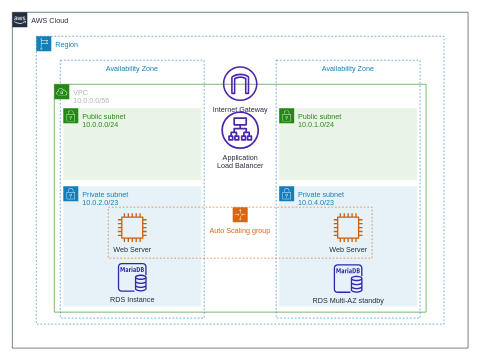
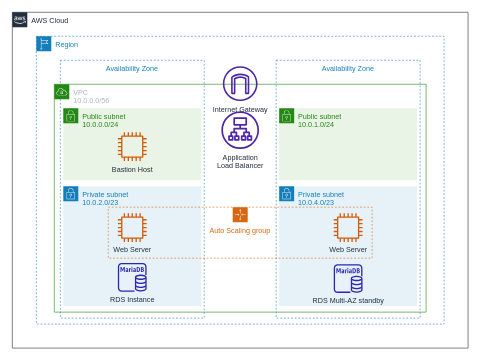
  <mxCell id="0" />
  <mxCell id="1" parent="0" />
  <mxCell id="2" value="AWS Cloud" style="points=[[0,0],[0.25,0],[0.5,0],[0.75,0],[1,0],[1,0.25],[1,0.5],[1,0.75],[1,1],[0.75,1],[0.5,1],[0.25,1],[0,1],[0,0.75],[0,0.5],[0,0.25]];outlineConnect=0;gradientColor=none;html=1;whiteSpace=wrap;fontSize=12;fontStyle=0;container=1;pointerEvents=0;collapsible=0;recursiveResize=0;shape=mxgraph.aws4.group;grIcon=mxgraph.aws4.group_aws_cloud_alt;strokeColor=#232F3E;fillColor=none;verticalAlign=top;align=left;spacingLeft=30;fontColor=#232F3E;dashed=0;" vertex="1" parent="1"><mxGeometry x="20" y="20" width="760" height="560" as="geometry" /></mxCell>
  <mxCell id="3" value="Region" style="points=[[0,0],[0.25,0],[0.5,0],[0.75,0],[1,0],[1,0.25],[1,0.5],[1,0.75],[1,1],[0.75,1],[0.5,1],[0.25,1],[0,1],[0,0.75],[0,0.5],[0,0.25]];outlineConnect=0;gradientColor=none;html=1;whiteSpace=wrap;fontSize=12;fontStyle=0;container=1;pointerEvents=0;collapsible=0;recursiveResize=0;shape=mxgraph.aws4.group;grIcon=mxgraph.aws4.group_region;strokeColor=#147EBA;fillColor=none;verticalAlign=top;align=left;spacingLeft=30;fontColor=#147EBA;dashed=1;" vertex="1" parent="2"><mxGeometry x="40" y="40" width="680" height="480" as="geometry" /></mxCell>
  <mxCell id="4" value="Availability Zone" style="fillColor=none;strokeColor=#147EBA;dashed=1;verticalAlign=top;fontStyle=0;fontColor=#147EBA;" vertex="1" parent="3"><mxGeometry x="400" y="40" width="240" height="430" as="geometry" /></mxCell>
  <mxCell id="5" value="Availability Zone" style="fillColor=none;strokeColor=#147EBA;dashed=1;verticalAlign=top;fontStyle=0;fontColor=#147EBA;" vertex="1" parent="3"><mxGeometry x="40" y="40" width="240" height="430" as="geometry" /></mxCell>
  <mxCell id="6" value="VPC&lt;br&gt;10.0.0.0/56" style="points=[[0,0],[0.25,0],[0.5,0],[0.75,0],[1,0],[1,0.25],[1,0.5],[1,0.75],[1,1],[0.75,1],[0.5,1],[0.25,1],[0,1],[0,0.75],[0,0.5],[0,0.25]];outlineConnect=0;gradientColor=none;html=1;whiteSpace=wrap;fontSize=12;fontStyle=0;container=1;pointerEvents=0;collapsible=0;recursiveResize=0;shape=mxgraph.aws4.group;grIcon=mxgraph.aws4.group_vpc;strokeColor=#248814;fillColor=none;verticalAlign=top;align=left;spacingLeft=30;fontColor=#AAB7B8;dashed=0;" vertex="1" parent="3"><mxGeometry x="30" y="80" width="620" height="380" as="geometry" /></mxCell>
  <mxCell id="7" value="Public subnet&lt;br&gt;10.0.0.0/24" style="points=[[0,0],[0.25,0],[0.5,0],[0.75,0],[1,0],[1,0.25],[1,0.5],[1,0.75],[1,1],[0.75,1],[0.5,1],[0.25,1],[0,1],[0,0.75],[0,0.5],[0,0.25]];outlineConnect=0;gradientColor=none;html=1;whiteSpace=wrap;fontSize=12;fontStyle=0;container=1;pointerEvents=0;collapsible=0;recursiveResize=0;shape=mxgraph.aws4.group;grIcon=mxgraph.aws4.group_security_group;grStroke=0;strokeColor=#248814;fillColor=#E9F3E6;verticalAlign=top;align=left;spacingLeft=30;fontColor=#248814;dashed=0;" vertex="1" parent="6"><mxGeometry x="15" y="40" width="230" height="120" as="geometry" /></mxCell>
+ <mxCell id="8" value="Bastion Host" style="sketch=0;outlineConnect=0;fontColor=#232F3E;gradientColor=none;fillColor=#D45B07;strokeColor=none;dashed=0;verticalLabelPosition=bottom;verticalAlign=top;align=center;html=1;fontSize=12;fontStyle=0;aspect=fixed;pointerEvents=1;shape=mxgraph.aws4.instance2;" vertex="1" parent="7"><mxGeometry x="91" y="40" width="48" height="48" as="geometry" /></mxCell>
  <mxCell id="9" value="Application &lt;br&gt;Load Balancer" style="sketch=0;outlineConnect=0;fontColor=#232F3E;gradientColor=none;fillColor=#4D27AA;strokeColor=none;dashed=0;verticalLabelPosition=bottom;verticalAlign=top;align=center;html=1;fontSize=12;fontStyle=0;aspect=fixed;pointerEvents=1;shape=mxgraph.aws4.application_load_balancer;" vertex="1" parent="6"><mxGeometry x="278.5" y="45" width="63" height="63" as="geometry" /></mxCell>
  <mxCell id="10" value="Internet Gateway" style="sketch=0;outlineConnect=0;fontColor=#232F3E;gradientColor=none;fillColor=#4D27AA;strokeColor=none;dashed=0;verticalLabelPosition=bottom;verticalAlign=top;align=center;html=1;fontSize=12;fontStyle=0;aspect=fixed;pointerEvents=1;shape=mxgraph.aws4.internet_gateway;" vertex="1" parent="6"><mxGeometry x="281" y="-30" width="58" height="58" as="geometry" /></mxCell>
  <mxCell id="11" value="Public subnet&lt;br&gt;10.0.1.0/24" style="points=[[0,0],[0.25,0],[0.5,0],[0.75,0],[1,0],[1,0.25],[1,0.5],[1,0.75],[1,1],[0.75,1],[0.5,1],[0.25,1],[0,1],[0,0.75],[0,0.5],[0,0.25]];outlineConnect=0;gradientColor=none;html=1;whiteSpace=wrap;fontSize=12;fontStyle=0;container=1;pointerEvents=0;collapsible=0;recursiveResize=0;shape=mxgraph.aws4.group;grIcon=mxgraph.aws4.group_security_group;grStroke=0;strokeColor=#248814;fillColor=#E9F3E6;verticalAlign=top;align=left;spacingLeft=30;fontColor=#248814;dashed=0;" vertex="1" parent="3"><mxGeometry x="405" y="120" width="230" height="120" as="geometry" /></mxCell>
  <mxCell id="12" value="Private subnet&lt;br&gt;10.0.2.0/23" style="points=[[0,0],[0.25,0],[0.5,0],[0.75,0],[1,0],[1,0.25],[1,0.5],[1,0.75],[1,1],[0.75,1],[0.5,1],[0.25,1],[0,1],[0,0.75],[0,0.5],[0,0.25]];outlineConnect=0;gradientColor=none;html=1;whiteSpace=wrap;fontSize=12;fontStyle=0;container=1;pointerEvents=0;collapsible=0;recursiveResize=0;shape=mxgraph.aws4.group;grIcon=mxgraph.aws4.group_security_group;grStroke=0;strokeColor=#147EBA;fillColor=#E6F2F8;verticalAlign=top;align=left;spacingLeft=30;fontColor=#147EBA;dashed=0;" vertex="1" parent="3"><mxGeometry x="45" y="250" width="230" height="200" as="geometry" /></mxCell>
  <mxCell id="13" value="RDS Instance" style="sketch=0;outlineConnect=0;fontColor=#232F3E;gradientColor=none;fillColor=#2E27AD;strokeColor=none;dashed=0;verticalLabelPosition=bottom;verticalAlign=top;align=center;html=1;fontSize=12;fontStyle=0;aspect=fixed;pointerEvents=1;shape=mxgraph.aws4.rds_mariadb_instance;" vertex="1" parent="12"><mxGeometry x="91" y="128" width="48" height="48" as="geometry" /></mxCell>
  <mxCell id="14" value="Private subnet&lt;br&gt;10.0.4.0/23" style="points=[[0,0],[0.25,0],[0.5,0],[0.75,0],[1,0],[1,0.25],[1,0.5],[1,0.75],[1,1],[0.75,1],[0.5,1],[0.25,1],[0,1],[0,0.75],[0,0.5],[0,0.25]];outlineConnect=0;gradientColor=none;html=1;whiteSpace=wrap;fontSize=12;fontStyle=0;container=1;pointerEvents=0;collapsible=0;recursiveResize=0;shape=mxgraph.aws4.group;grIcon=mxgraph.aws4.group_security_group;grStroke=0;strokeColor=#147EBA;fillColor=#E6F2F8;verticalAlign=top;align=left;spacingLeft=30;fontColor=#147EBA;dashed=0;" vertex="1" parent="3"><mxGeometry x="405" y="250" width="230" height="200" as="geometry" /></mxCell>
  <mxCell id="15" value="Web Server" style="sketch=0;outlineConnect=0;fontColor=#232F3E;gradientColor=none;fillColor=#D45B07;strokeColor=none;dashed=0;verticalLabelPosition=bottom;verticalAlign=top;align=center;html=1;fontSize=12;fontStyle=0;aspect=fixed;pointerEvents=1;shape=mxgraph.aws4.instance2;" vertex="1" parent="14"><mxGeometry x="91" y="45" width="48" height="48" as="geometry" /></mxCell>
  <mxCell id="16" value="Web Server" style="sketch=0;outlineConnect=0;fontColor=#232F3E;gradientColor=none;fillColor=#D45B07;strokeColor=none;dashed=0;verticalLabelPosition=bottom;verticalAlign=top;align=center;html=1;fontSize=12;fontStyle=0;aspect=fixed;pointerEvents=1;shape=mxgraph.aws4.instance2;" vertex="1" parent="3"><mxGeometry x="136" y="295" width="48" height="48" as="geometry" /></mxCell>
  <mxCell id="17" value="RDS Multi-AZ standby" style="sketch=0;outlineConnect=0;fontColor=#232F3E;gradientColor=none;fillColor=#2E27AD;strokeColor=none;dashed=0;verticalLabelPosition=bottom;verticalAlign=top;align=center;html=1;fontSize=12;fontStyle=0;aspect=fixed;pointerEvents=1;shape=mxgraph.aws4.rds_mariadb_instance;" vertex="1" parent="3"><mxGeometry x="496" y="380" width="48" height="48" as="geometry" /></mxCell>
  <mxCell id="18" value="Auto Scaling group" style="points=[[0,0],[0.25,0],[0.5,0],[0.75,0],[1,0],[1,0.25],[1,0.5],[1,0.75],[1,1],[0.75,1],[0.5,1],[0.25,1],[0,1],[0,0.75],[0,0.5],[0,0.25]];outlineConnect=0;gradientColor=none;html=1;whiteSpace=wrap;fontSize=12;fontStyle=0;container=1;pointerEvents=0;collapsible=0;recursiveResize=0;shape=mxgraph.aws4.groupCenter;grIcon=mxgraph.aws4.group_auto_scaling_group;grStroke=1;strokeColor=#D86613;fillColor=none;verticalAlign=top;align=center;fontColor=#D86613;dashed=1;spacingTop=25;" vertex="1" parent="1"><mxGeometry x="180" y="345" width="440" height="85" as="geometry" /></mxCell>
